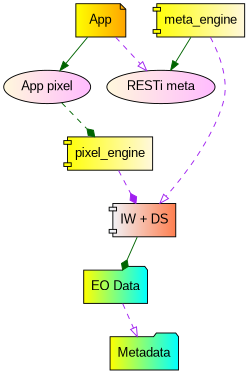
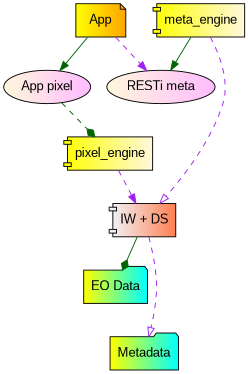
  digraph {
    fontname="Liberation Sans"
    node [fillcolor="cornsilk:plum1" fontname="Liberation Sans" shape=component style=filled]
    edge [arrowhead=normal color=darkgreen fontname="Liberation Sans" style=dashed]
    n1 [fillcolor="yellow:orange" label=App shape=note]
    n2 [label="App pixel" shape=ellipse]
    n3 [label="RESTi meta" shape=ellipse]
    n4 [fillcolor="yellow:cornsilk" label=pixel_engine]
    n5 [fillcolor="aliceblue:coral" label="IW + DS"]
    n6 [fillcolor="yellow:cornsilk" label=meta_engine]
    n7 [fillcolor="yellow:cyan" label="EO Data" shape=folder]
    n8 [fillcolor="yellow:cyan" label=Metadata shape=folder]
    n1 -> n2 [style=solid]
-   n1 -> n3 [arrowhead=onormal color=purple]
+   n1 -> n3 [color=purple]
    n2 -> n4 [arrowhead=diamond]
-   n4 -> n5 [arrowhead=diamond color=purple]
+   n4 -> n5 [color=purple]
    n5 -> n7 [arrowhead=diamond style=solid]
-   n7 -> n8 [arrowhead=onormal color=purple]
+   n5 -> n8 [arrowhead=onormal color=purple]
    n6 -> n3 [style=solid]
    n6 -> n5 [arrowhead=onormal color=purple]
  }
